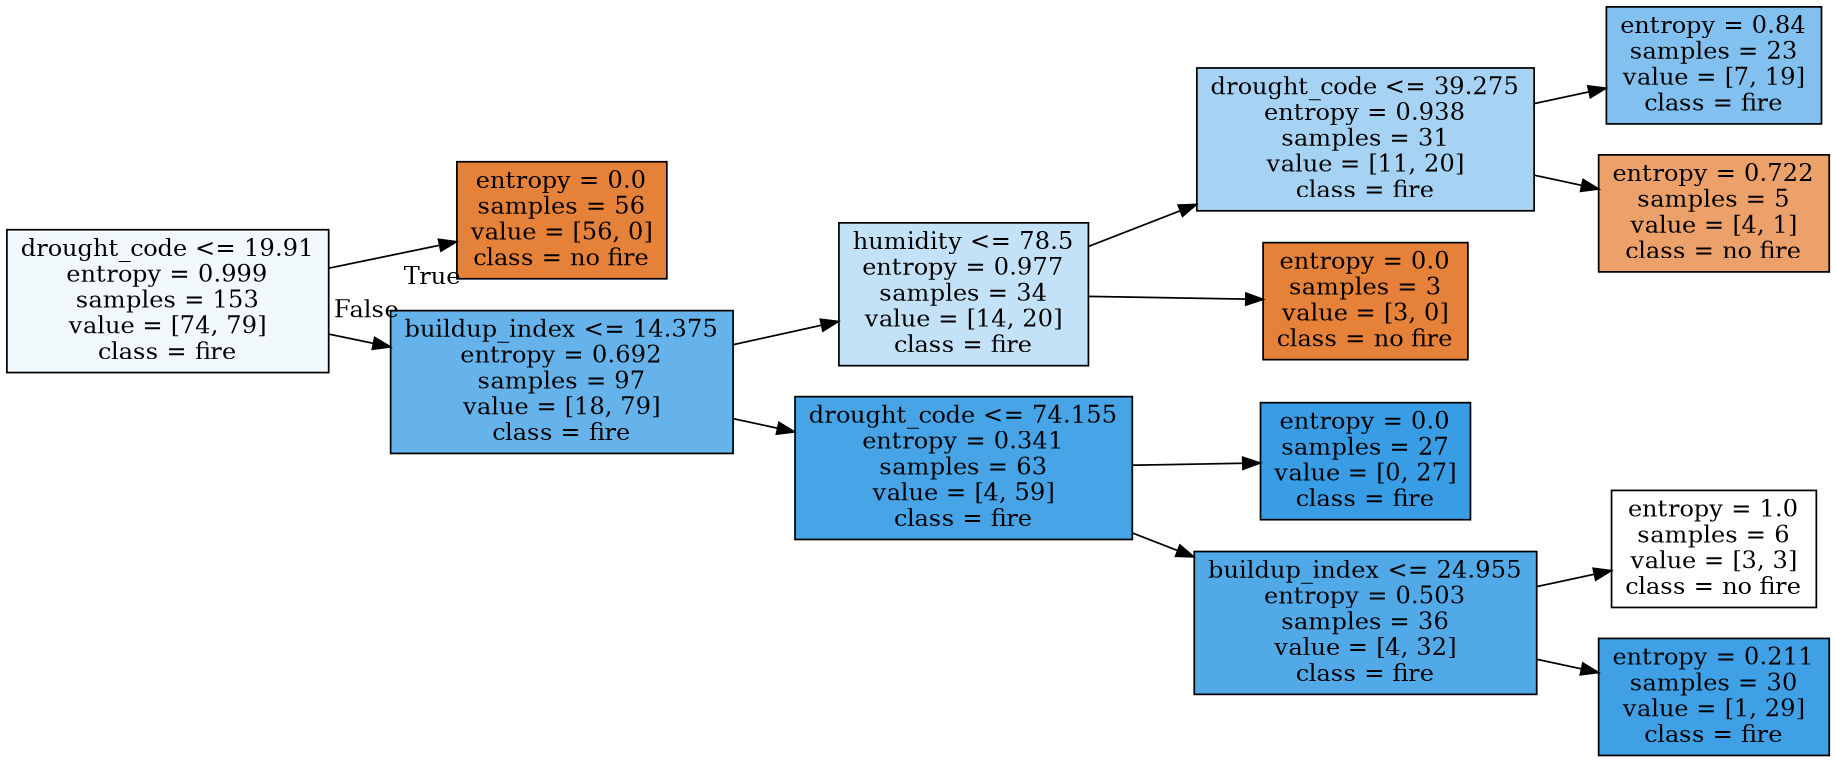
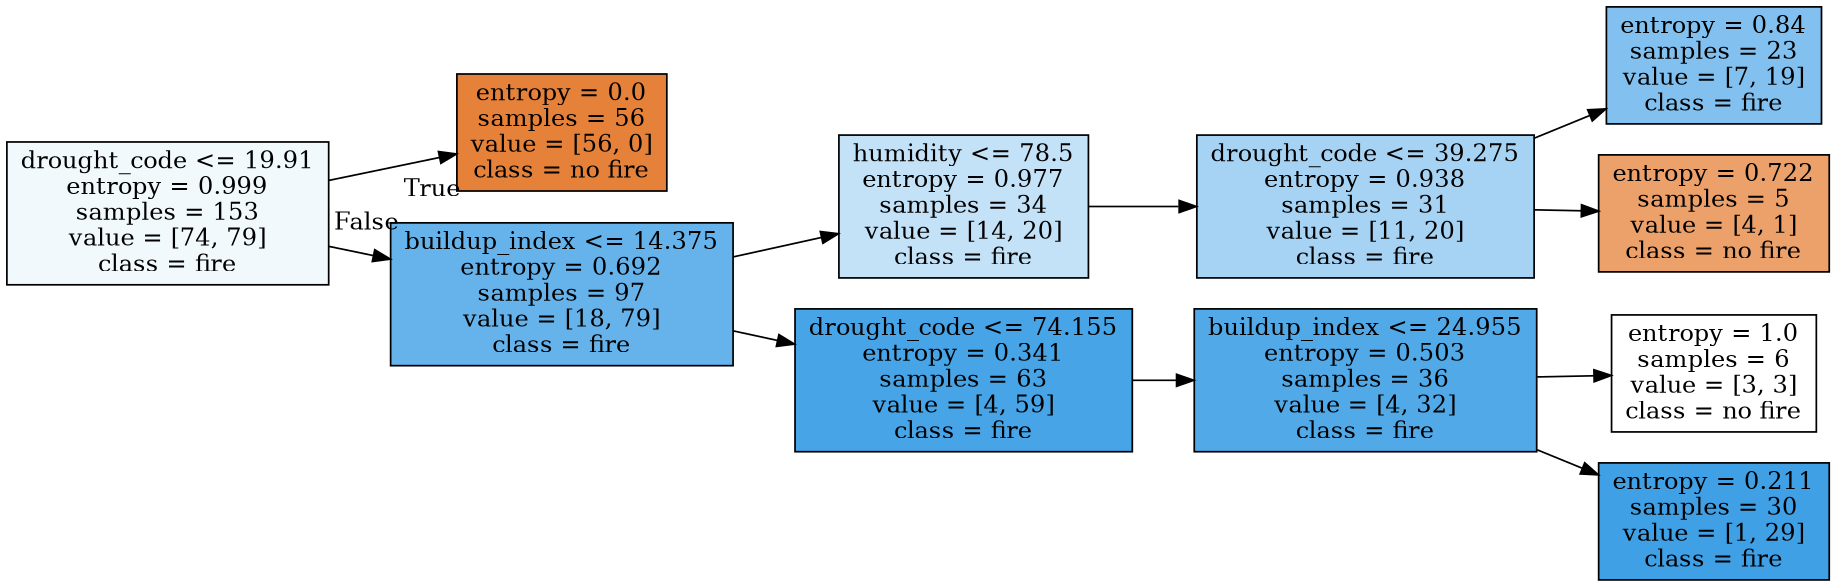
  digraph {
    rankdir=LR
    node [color=black fillcolor="#e58139" shape=box style=filled]
    n1 [fillcolor="#f2f9fd" label="drought_code <= 19.91\nentropy = 0.999\nsamples = 153\nvalue = [74, 79]\nclass = fire"]
    n2 [label="entropy = 0.0\nsamples = 56\nvalue = [56, 0]\nclass = no fire"]
    n3 [fillcolor="#66b3eb" label="buildup_index <= 14.375\nentropy = 0.692\nsamples = 97\nvalue = [18, 79]\nclass = fire"]
    n4 [fillcolor="#c4e2f7" label="humidity <= 78.5\nentropy = 0.977\nsamples = 34\nvalue = [14, 20]\nclass = fire"]
    n5 [fillcolor="#46a4e7" label="drought_code <= 74.155\nentropy = 0.341\nsamples = 63\nvalue = [4, 59]\nclass = fire"]
    n6 [fillcolor="#a6d3f3" label="drought_code <= 39.275\nentropy = 0.938\nsamples = 31\nvalue = [11, 20]\nclass = fire"]
-   n7 [label="entropy = 0.0\nsamples = 3\nvalue = [3, 0]\nclass = no fire"]
-   n8 [fillcolor="#399de5" label="entropy = 0.0\nsamples = 27\nvalue = [0, 27]\nclass = fire"]
    n9 [fillcolor="#52a9e8" label="buildup_index <= 24.955\nentropy = 0.503\nsamples = 36\nvalue = [4, 32]\nclass = fire"]
    n10 [fillcolor="#82c1ef" label="entropy = 0.84\nsamples = 23\nvalue = [7, 19]\nclass = fire"]
    n11 [fillcolor="#eca06a" label="entropy = 0.722\nsamples = 5\nvalue = [4, 1]\nclass = no fire"]
    n12 [fillcolor="#ffffff" label="entropy = 1.0\nsamples = 6\nvalue = [3, 3]\nclass = no fire"]
    n13 [fillcolor="#40a0e6" label="entropy = 0.211\nsamples = 30\nvalue = [1, 29]\nclass = fire"]
    n1 -> n2 [headlabel=True labelangle=45 labeldistance=2.5]
    n1 -> n3 [headlabel=False labelangle=-45 labeldistance=2.5]
    n3 -> n4
    n3 -> n5
    n4 -> n6
-   n4 -> n7
-   n5 -> n8
    n5 -> n9
    n6 -> n10
    n6 -> n11
    n9 -> n12
    n9 -> n13
  }
